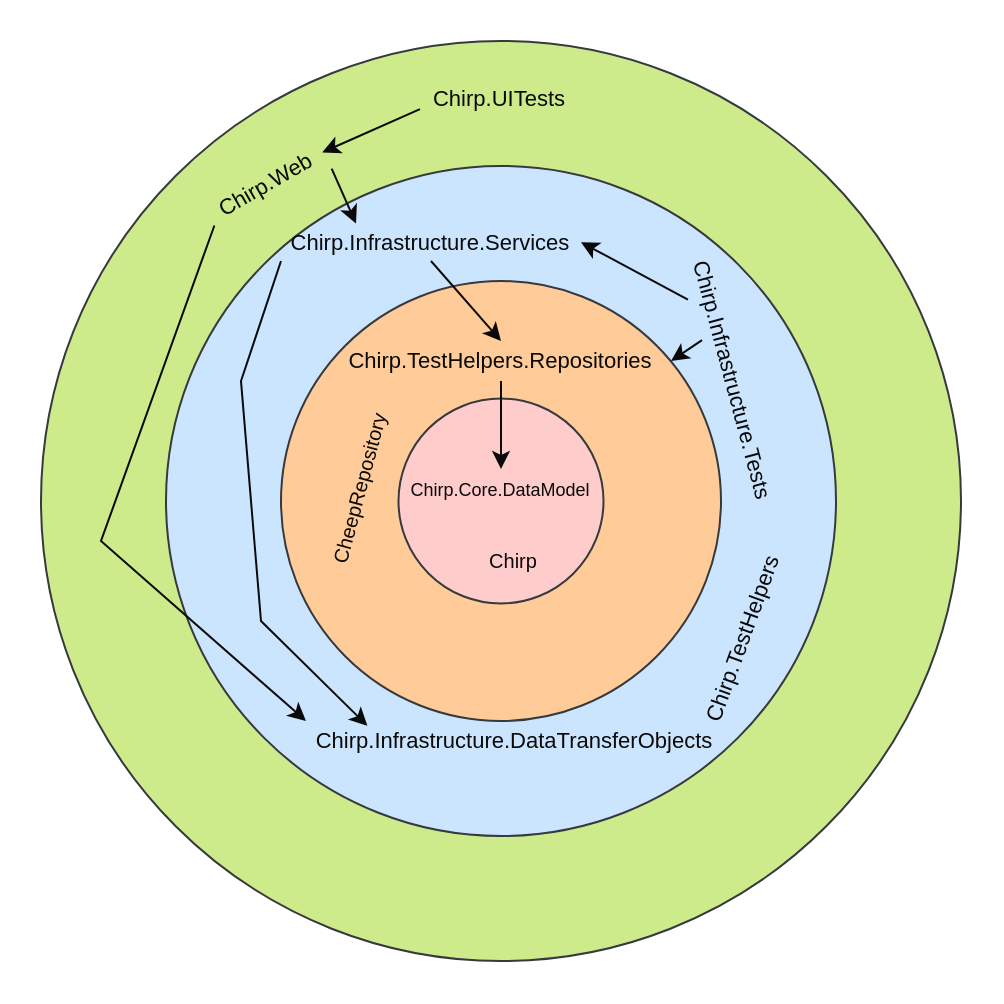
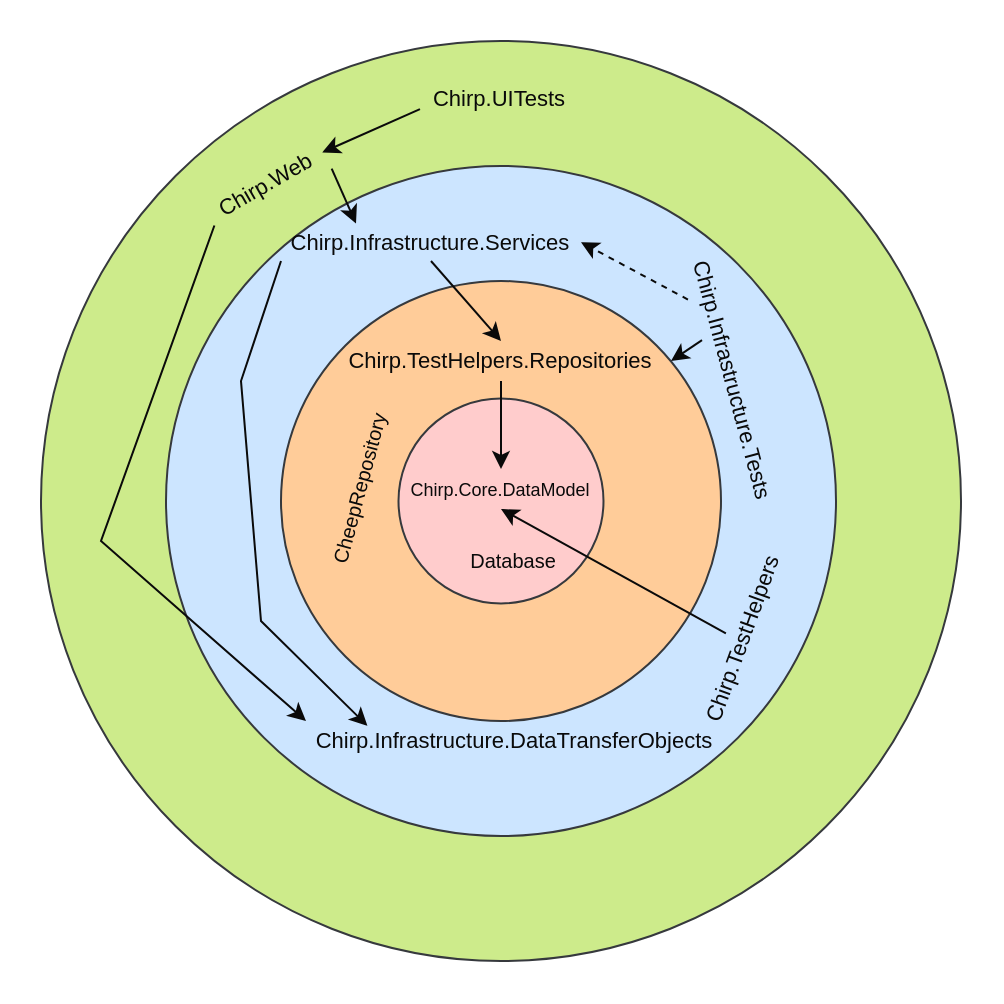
  <mxCell id="0" />
  <mxCell id="1" parent="0" />
  <mxCell id="2" value="" style="ellipse;whiteSpace=wrap;html=1;aspect=fixed;fillColor=#cdeb8b;strokeColor=#36393d;" vertex="1" parent="1"><mxGeometry x="20" y="20" width="460" height="460" as="geometry" /></mxCell>
  <mxCell id="3" value="" style="ellipse;whiteSpace=wrap;html=1;aspect=fixed;fillColor=#cce5ff;strokeColor=#36393d;" vertex="1" parent="1"><mxGeometry x="82.5" y="82.5" width="335" height="335" as="geometry" /></mxCell>
  <mxCell id="4" value="D" style="ellipse;whiteSpace=wrap;html=1;aspect=fixed;fillStyle=solid;fillColor=#ffcc99;strokeColor=#36393d;" vertex="1" parent="1"><mxGeometry x="140" y="140" width="220" height="220" as="geometry" /></mxCell>
  <mxCell id="5" value="" style="ellipse;whiteSpace=wrap;html=1;aspect=fixed;fillColor=#ffcccc;strokeColor=#36393d;" vertex="1" parent="1"><mxGeometry x="198.75" y="198.75" width="102.5" height="102.5" as="geometry" /></mxCell>
  <mxCell id="6" value="&lt;font style=&quot;font-size: 9px;&quot; color=&quot;#0a0a0a&quot;&gt;Chirp.Core.DataModel&lt;/font&gt;" style="text;html=1;align=center;verticalAlign=middle;whiteSpace=wrap;rounded=0;" vertex="1" parent="1"><mxGeometry x="185" y="234" width="130" height="20" as="geometry" /></mxCell>
  <mxCell id="7" style="edgeStyle=orthogonalEdgeStyle;rounded=0;orthogonalLoop=1;jettySize=auto;html=1;exitX=0.5;exitY=1;exitDx=0;exitDy=0;entryX=0.5;entryY=0;entryDx=0;entryDy=0;strokeColor=#0A0A0A;" edge="1" parent="1" source="8" target="6"><mxGeometry relative="1" as="geometry" /></mxCell>
  <mxCell id="8" value="&lt;font style=&quot;font-size: 11px;&quot; color=&quot;#0a0a0a&quot;&gt;Chirp.TestHelpers.Repositories&lt;/font&gt;" style="text;html=1;align=center;verticalAlign=middle;whiteSpace=wrap;rounded=0;" vertex="1" parent="1"><mxGeometry x="165" y="170" width="170" height="20" as="geometry" /></mxCell>
  <mxCell id="9" value="&lt;font style=&quot;font-size: 11px;&quot; color=&quot;#0a0a0a&quot;&gt;Chirp.Infrastructure.Services&lt;/font&gt;" style="text;html=1;align=center;verticalAlign=middle;whiteSpace=wrap;rounded=0;" vertex="1" parent="1"><mxGeometry x="140" y="111.25" width="150" height="18.75" as="geometry" /></mxCell>
  <mxCell id="10" value="" style="endArrow=classic;html=1;rounded=0;strokeColor=#0A0A0A;exitX=0.5;exitY=1;exitDx=0;exitDy=0;entryX=0.5;entryY=0;entryDx=0;entryDy=0;" edge="1" parent="1" source="9" target="8"><mxGeometry width="50" height="50" relative="1" as="geometry"><mxPoint x="290" y="300" as="sourcePoint" /><mxPoint x="340" y="250" as="targetPoint" /></mxGeometry></mxCell>
  <mxCell id="11" value="&lt;font style=&quot;font-size: 11px;&quot; color=&quot;#0a0a0a&quot;&gt;Chirp.Web&lt;/font&gt;" style="text;html=1;align=center;verticalAlign=middle;whiteSpace=wrap;rounded=0;rotation=-30;" vertex="1" parent="1"><mxGeometry x="100" y="82.57" width="65" height="18.75" as="geometry" /></mxCell>
  <mxCell id="12" value="&lt;font style=&quot;font-size: 11px;&quot; color=&quot;#0a0a0a&quot;&gt;Chirp.Infrastructure.Tests&lt;/font&gt;" style="text;html=1;align=center;verticalAlign=middle;whiteSpace=wrap;rounded=0;rotation=75;" vertex="1" parent="1"><mxGeometry x="301.25" y="180" width="130" height="20" as="geometry" /></mxCell>
- <mxCell id="13" value="" style="endArrow=classic;html=1;rounded=0;exitX=0.152;exitY=1.073;exitDx=0;exitDy=0;entryX=1;entryY=0.5;entryDx=0;entryDy=0;strokeColor=#0A0A0A;exitPerimeter=0;" edge="1" parent="1" source="12" target="9"><mxGeometry width="50" height="50" relative="1" as="geometry"><mxPoint x="250" y="200" as="sourcePoint" /><mxPoint x="300" y="150" as="targetPoint" /></mxGeometry></mxCell>
+ <mxCell id="13" value="" style="endArrow=classic;html=1;rounded=0;exitX=0.152;exitY=1.073;exitDx=0;exitDy=0;entryX=1;entryY=0.5;entryDx=0;entryDy=0;strokeColor=#0A0A0A;exitPerimeter=0;dashed=1;" edge="1" parent="1" source="12" target="9"><mxGeometry width="50" height="50" relative="1" as="geometry"><mxPoint x="250" y="200" as="sourcePoint" /><mxPoint x="300" y="150" as="targetPoint" /></mxGeometry></mxCell>
  <mxCell id="14" value="" style="endArrow=classic;html=1;rounded=0;exitX=0.317;exitY=0.996;exitDx=0;exitDy=0;entryX=1;entryY=0.5;entryDx=0;entryDy=0;strokeColor=#0A0A0A;exitPerimeter=0;" edge="1" parent="1" source="12" target="8"><mxGeometry width="50" height="50" relative="1" as="geometry"><mxPoint x="398" y="146" as="sourcePoint" /><mxPoint x="330" y="134" as="targetPoint" /></mxGeometry></mxCell>
  <mxCell id="15" value="&lt;font style=&quot;font-size: 11px;&quot; color=&quot;#0a0a0a&quot;&gt;Chirp.UITests&lt;/font&gt;" style="text;html=1;align=center;verticalAlign=middle;whiteSpace=wrap;rounded=0;rotation=0;" vertex="1" parent="1"><mxGeometry x="209.48" y="40" width="81.04" height="18.75" as="geometry" /></mxCell>
  <mxCell id="16" value="" style="endArrow=classic;html=1;rounded=0;exitX=0;exitY=0.75;exitDx=0;exitDy=0;entryX=1;entryY=0.5;entryDx=0;entryDy=0;strokeColor=#0A0A0A;" edge="1" parent="1" source="15" target="11"><mxGeometry width="50" height="50" relative="1" as="geometry"><mxPoint x="230" y="210" as="sourcePoint" /><mxPoint x="280" y="160" as="targetPoint" /></mxGeometry></mxCell>
  <mxCell id="17" value="&lt;font style=&quot;font-size: 11px;&quot; color=&quot;#0a0a0a&quot;&gt;Chirp.TestHelpers&lt;/font&gt;" style="text;html=1;align=center;verticalAlign=middle;whiteSpace=wrap;rounded=0;rotation=-70;" vertex="1" parent="1"><mxGeometry x="325" y="310" width="92.5" height="18.75" as="geometry" /></mxCell>
+ <mxCell id="18" value="" style="endArrow=classic;html=1;rounded=0;exitX=0.5;exitY=0;exitDx=0;exitDy=0;entryX=0.5;entryY=1;entryDx=0;entryDy=0;strokeColor=#0A0A0A;" edge="1" parent="1" source="17" target="6"><mxGeometry width="50" height="50" relative="1" as="geometry"><mxPoint x="190" y="350" as="sourcePoint" /><mxPoint x="240" y="300" as="targetPoint" /></mxGeometry></mxCell>
  <mxCell id="19" value="&lt;font style=&quot;font-size: 11px;&quot; color=&quot;#0a0a0a&quot;&gt;Chirp.Infrastructure.DataTransferObjects&lt;/font&gt;" style="text;html=1;align=center;verticalAlign=middle;whiteSpace=wrap;rounded=0;rotation=0;" vertex="1" parent="1"><mxGeometry x="152.5" y="360" width="207.5" height="20" as="geometry" /></mxCell>
  <mxCell id="20" value="" style="endArrow=classic;html=1;rounded=0;exitX=0;exitY=1;exitDx=0;exitDy=0;entryX=0.148;entryY=0.121;entryDx=0;entryDy=0;strokeColor=#0A0A0A;entryPerimeter=0;" edge="1" parent="1" source="9" target="19"><mxGeometry width="50" height="50" relative="1" as="geometry"><mxPoint x="444" y="312" as="sourcePoint" /><mxPoint x="270" y="274" as="targetPoint" /><Array as="points"><mxPoint x="120" y="190" /><mxPoint x="130" y="310" /></Array></mxGeometry></mxCell>
  <mxCell id="21" value="" style="endArrow=classic;html=1;rounded=0;exitX=1;exitY=1;exitDx=0;exitDy=0;entryX=0.25;entryY=0;entryDx=0;entryDy=0;strokeColor=#0A0A0A;" edge="1" parent="1" source="11" target="9"><mxGeometry width="50" height="50" relative="1" as="geometry"><mxPoint x="140" y="230" as="sourcePoint" /><mxPoint x="190" y="180" as="targetPoint" /></mxGeometry></mxCell>
  <mxCell id="22" value="" style="endArrow=classic;html=1;rounded=0;exitX=0;exitY=0.75;exitDx=0;exitDy=0;entryX=0;entryY=0;entryDx=0;entryDy=0;strokeColor=#0A0A0A;" edge="1" parent="1" source="11" target="19"><mxGeometry width="50" height="50" relative="1" as="geometry"><mxPoint x="140" y="230" as="sourcePoint" /><mxPoint x="190" y="180" as="targetPoint" /><Array as="points"><mxPoint x="50" y="270" /></Array></mxGeometry></mxCell>
- <mxCell id="23" value="&lt;font size=&quot;1&quot; color=&quot;#0a0a0a&quot;&gt;Chirp&lt;/font&gt;" style="text;html=1;align=center;verticalAlign=middle;whiteSpace=wrap;rounded=0;" vertex="1" parent="1"><mxGeometry x="228.75" y="270" width="55" height="20" as="geometry" /></mxCell>
+ <mxCell id="23" value="&lt;font size=&quot;1&quot; color=&quot;#0a0a0a&quot;&gt;Database&lt;/font&gt;" style="text;html=1;align=center;verticalAlign=middle;whiteSpace=wrap;rounded=0;" vertex="1" parent="1"><mxGeometry x="228.75" y="270" width="55" height="20" as="geometry" /></mxCell>
  <mxCell id="24" value="&lt;font size=&quot;1&quot; color=&quot;#0a0a0a&quot;&gt;CheepRepository&lt;/font&gt;" style="text;html=1;align=center;verticalAlign=middle;whiteSpace=wrap;rounded=0;rotation=-75;" vertex="1" parent="1"><mxGeometry x="140" y="234" width="78.75" height="20" as="geometry" /></mxCell>
